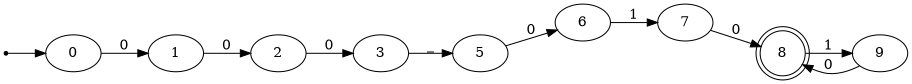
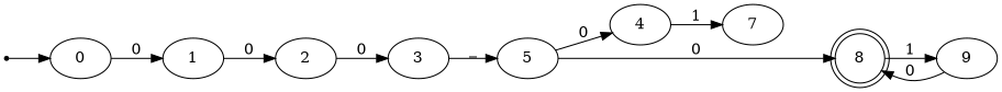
  digraph {
    rankdir=LR
    inic [shape=point]
    0
    1
    2
    3
    5
-   6
+   6 [label=4]
    7
    8 [shape=doublecircle]
    9
    inic -> 0
    0 -> 1 [label=0]
    1 -> 2 [label=0]
    2 -> 3 [label=0]
    3 -> 5 [label=_]
    5 -> 6 [label=0]
    6 -> 7 [label=1]
-   7 -> 8 [label=0]
+   5 -> 8 [label=0]
    8 -> 9 [label=1]
    9 -> 8 [label=0]
  }
